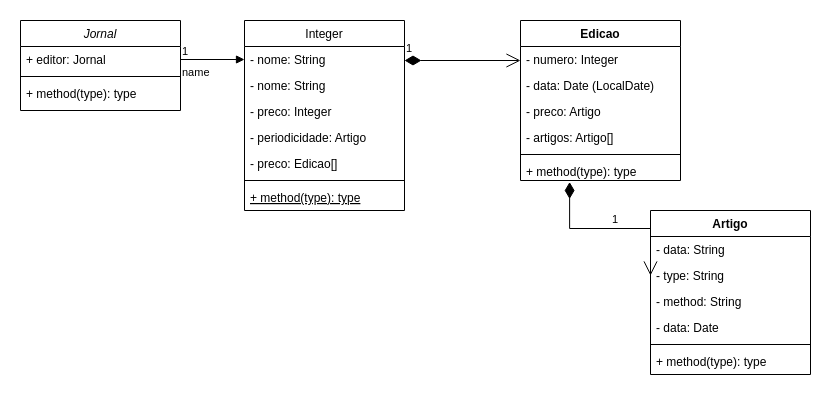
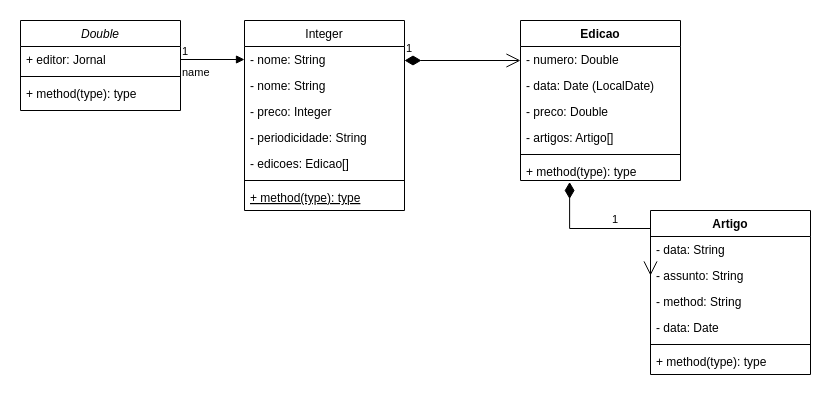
  <mxCell id="0" />
  <mxCell id="1" parent="0" />
- <mxCell id="2" value="Jornal" style="swimlane;fontStyle=2;align=center;verticalAlign=top;childLayout=stackLayout;horizontal=1;startSize=26;horizontalStack=0;resizeParent=1;resizeLast=0;collapsible=1;marginBottom=0;rounded=0;shadow=0;strokeWidth=1;" parent="1" vertex="1"><mxGeometry x="20" y="20" width="160" height="90" as="geometry"><mxRectangle x="230" y="140" width="160" height="26" as="alternateBounds" /></mxGeometry></mxCell>
+ <mxCell id="2" value="Double" style="swimlane;fontStyle=2;align=center;verticalAlign=top;childLayout=stackLayout;horizontal=1;startSize=26;horizontalStack=0;resizeParent=1;resizeLast=0;collapsible=1;marginBottom=0;rounded=0;shadow=0;strokeWidth=1;" parent="1" vertex="1"><mxGeometry x="20" y="20" width="160" height="90" as="geometry"><mxRectangle x="230" y="140" width="160" height="26" as="alternateBounds" /></mxGeometry></mxCell>
  <mxCell id="3" value="+ editor: Jornal" style="text;align=left;verticalAlign=top;spacingLeft=4;spacingRight=4;overflow=hidden;rotatable=0;points=[[0,0.5],[1,0.5]];portConstraint=eastwest;" parent="2" vertex="1"><mxGeometry y="26" width="160" height="26" as="geometry" /></mxCell>
  <mxCell id="4" value="" style="line;html=1;strokeWidth=1;align=left;verticalAlign=middle;spacingTop=-1;spacingLeft=3;spacingRight=3;rotatable=0;labelPosition=right;points=[];portConstraint=eastwest;" parent="2" vertex="1"><mxGeometry y="52" width="160" height="8" as="geometry" /></mxCell>
  <mxCell id="5" value="+ method(type): type" style="text;align=left;verticalAlign=top;spacingLeft=4;spacingRight=4;overflow=hidden;rotatable=0;points=[[0,0.5],[1,0.5]];portConstraint=eastwest;" parent="2" vertex="1"><mxGeometry y="60" width="160" height="26" as="geometry" /></mxCell>
  <mxCell id="6" value="Integer" style="swimlane;fontStyle=0;align=center;verticalAlign=top;childLayout=stackLayout;horizontal=1;startSize=26;horizontalStack=0;resizeParent=1;resizeLast=0;collapsible=1;marginBottom=0;rounded=0;shadow=0;strokeWidth=1;" parent="1" vertex="1"><mxGeometry x="244" y="20" width="160" height="190" as="geometry"><mxRectangle x="130" y="380" width="160" height="26" as="alternateBounds" /></mxGeometry></mxCell>
  <mxCell id="7" value="- nome: String" style="text;align=left;verticalAlign=top;spacingLeft=4;spacingRight=4;overflow=hidden;rotatable=0;points=[[0,0.5],[1,0.5]];portConstraint=eastwest;" vertex="1" parent="6"><mxGeometry y="26" width="160" height="26" as="geometry" /></mxCell>
  <mxCell id="8" value="- nome: String" style="text;align=left;verticalAlign=top;spacingLeft=4;spacingRight=4;overflow=hidden;rotatable=0;points=[[0,0.5],[1,0.5]];portConstraint=eastwest;" parent="6" vertex="1"><mxGeometry y="52" width="160" height="26" as="geometry" /></mxCell>
  <mxCell id="9" value="- preco: Integer" style="text;align=left;verticalAlign=top;spacingLeft=4;spacingRight=4;overflow=hidden;rotatable=0;points=[[0,0.5],[1,0.5]];portConstraint=eastwest;rounded=0;shadow=0;html=0;" parent="6" vertex="1"><mxGeometry y="78" width="160" height="26" as="geometry" /></mxCell>
- <mxCell id="10" value="- periodicidade: Artigo" style="text;align=left;verticalAlign=top;spacingLeft=4;spacingRight=4;overflow=hidden;rotatable=0;points=[[0,0.5],[1,0.5]];portConstraint=eastwest;rounded=0;shadow=0;html=0;" vertex="1" parent="6"><mxGeometry y="104" width="160" height="26" as="geometry" /></mxCell>
- <mxCell id="11" value="- preco: Edicao[]" style="text;align=left;verticalAlign=top;spacingLeft=4;spacingRight=4;overflow=hidden;rotatable=0;points=[[0,0.5],[1,0.5]];portConstraint=eastwest;rounded=0;shadow=0;html=0;" vertex="1" parent="6"><mxGeometry y="130" width="160" height="26" as="geometry" /></mxCell>
+ <mxCell id="10" value="- periodicidade: String" style="text;align=left;verticalAlign=top;spacingLeft=4;spacingRight=4;overflow=hidden;rotatable=0;points=[[0,0.5],[1,0.5]];portConstraint=eastwest;rounded=0;shadow=0;html=0;" vertex="1" parent="6"><mxGeometry y="104" width="160" height="26" as="geometry" /></mxCell>
+ <mxCell id="11" value="- edicoes: Edicao[]" style="text;align=left;verticalAlign=top;spacingLeft=4;spacingRight=4;overflow=hidden;rotatable=0;points=[[0,0.5],[1,0.5]];portConstraint=eastwest;rounded=0;shadow=0;html=0;" vertex="1" parent="6"><mxGeometry y="130" width="160" height="26" as="geometry" /></mxCell>
  <mxCell id="12" value="" style="line;html=1;strokeWidth=1;align=left;verticalAlign=middle;spacingTop=-1;spacingLeft=3;spacingRight=3;rotatable=0;labelPosition=right;points=[];portConstraint=eastwest;" parent="6" vertex="1"><mxGeometry y="156" width="160" height="8" as="geometry" /></mxCell>
  <mxCell id="13" value="+ method(type): type" style="text;align=left;verticalAlign=top;spacingLeft=4;spacingRight=4;overflow=hidden;rotatable=0;points=[[0,0.5],[1,0.5]];portConstraint=eastwest;fontStyle=4" parent="6" vertex="1"><mxGeometry y="164" width="160" height="26" as="geometry" /></mxCell>
  <mxCell id="14" value="Edicao" style="swimlane;fontStyle=1;align=center;verticalAlign=top;childLayout=stackLayout;horizontal=1;startSize=26;horizontalStack=0;resizeParent=1;resizeParentMax=0;resizeLast=0;collapsible=1;marginBottom=0;rounded=0;swimlaneLine=1;" vertex="1" parent="1"><mxGeometry x="520" y="20" width="160" height="160" as="geometry" /></mxCell>
- <mxCell id="15" value="- numero: Integer" style="text;strokeColor=none;fillColor=none;align=left;verticalAlign=top;spacingLeft=4;spacingRight=4;overflow=hidden;rotatable=0;points=[[0,0.5],[1,0.5]];portConstraint=eastwest;" vertex="1" parent="14"><mxGeometry y="26" width="160" height="26" as="geometry" /></mxCell>
+ <mxCell id="15" value="- numero: Double" style="text;strokeColor=none;fillColor=none;align=left;verticalAlign=top;spacingLeft=4;spacingRight=4;overflow=hidden;rotatable=0;points=[[0,0.5],[1,0.5]];portConstraint=eastwest;" vertex="1" parent="14"><mxGeometry y="26" width="160" height="26" as="geometry" /></mxCell>
  <mxCell id="16" value="- data: Date (LocalDate)" style="text;strokeColor=none;fillColor=none;align=left;verticalAlign=top;spacingLeft=4;spacingRight=4;overflow=hidden;rotatable=0;points=[[0,0.5],[1,0.5]];portConstraint=eastwest;" vertex="1" parent="14"><mxGeometry y="52" width="160" height="26" as="geometry" /></mxCell>
- <mxCell id="17" value="- preco: Artigo" style="text;strokeColor=none;fillColor=none;align=left;verticalAlign=top;spacingLeft=4;spacingRight=4;overflow=hidden;rotatable=0;points=[[0,0.5],[1,0.5]];portConstraint=eastwest;" vertex="1" parent="14"><mxGeometry y="78" width="160" height="26" as="geometry" /></mxCell>
+ <mxCell id="17" value="- preco: Double" style="text;strokeColor=none;fillColor=none;align=left;verticalAlign=top;spacingLeft=4;spacingRight=4;overflow=hidden;rotatable=0;points=[[0,0.5],[1,0.5]];portConstraint=eastwest;" vertex="1" parent="14"><mxGeometry y="78" width="160" height="26" as="geometry" /></mxCell>
  <mxCell id="18" value="- artigos: Artigo[]" style="text;strokeColor=none;fillColor=none;align=left;verticalAlign=top;spacingLeft=4;spacingRight=4;overflow=hidden;rotatable=0;points=[[0,0.5],[1,0.5]];portConstraint=eastwest;" vertex="1" parent="14"><mxGeometry y="104" width="160" height="26" as="geometry" /></mxCell>
  <mxCell id="19" value="" style="line;strokeWidth=1;fillColor=none;align=left;verticalAlign=middle;spacingTop=-1;spacingLeft=3;spacingRight=3;rotatable=0;labelPosition=right;points=[];portConstraint=eastwest;" vertex="1" parent="14"><mxGeometry y="130" width="160" height="8" as="geometry" /></mxCell>
  <mxCell id="20" value="+ method(type): type" style="text;strokeColor=none;fillColor=none;align=left;verticalAlign=top;spacingLeft=4;spacingRight=4;overflow=hidden;rotatable=0;points=[[0,0.5],[1,0.5]];portConstraint=eastwest;" vertex="1" parent="14"><mxGeometry y="138" width="160" height="22" as="geometry" /></mxCell>
  <mxCell id="21" value="Artigo" style="swimlane;fontStyle=1;align=center;verticalAlign=top;childLayout=stackLayout;horizontal=1;startSize=26;horizontalStack=0;resizeParent=1;resizeParentMax=0;resizeLast=0;collapsible=1;marginBottom=0;rounded=0;" vertex="1" parent="1"><mxGeometry x="650" y="210" width="160" height="164" as="geometry" /></mxCell>
  <mxCell id="22" value="- data: String" style="text;strokeColor=none;fillColor=none;align=left;verticalAlign=top;spacingLeft=4;spacingRight=4;overflow=hidden;rotatable=0;points=[[0,0.5],[1,0.5]];portConstraint=eastwest;rounded=0;" vertex="1" parent="21"><mxGeometry y="26" width="160" height="26" as="geometry" /></mxCell>
- <mxCell id="23" value="- type: String" style="text;strokeColor=none;fillColor=none;align=left;verticalAlign=top;spacingLeft=4;spacingRight=4;overflow=hidden;rotatable=0;points=[[0,0.5],[1,0.5]];portConstraint=eastwest;rounded=0;" vertex="1" parent="21"><mxGeometry y="52" width="160" height="26" as="geometry" /></mxCell>
+ <mxCell id="23" value="- assunto: String" style="text;strokeColor=none;fillColor=none;align=left;verticalAlign=top;spacingLeft=4;spacingRight=4;overflow=hidden;rotatable=0;points=[[0,0.5],[1,0.5]];portConstraint=eastwest;rounded=0;" vertex="1" parent="21"><mxGeometry y="52" width="160" height="26" as="geometry" /></mxCell>
  <mxCell id="24" value="- method: String" style="text;strokeColor=none;fillColor=none;align=left;verticalAlign=top;spacingLeft=4;spacingRight=4;overflow=hidden;rotatable=0;points=[[0,0.5],[1,0.5]];portConstraint=eastwest;rounded=0;" vertex="1" parent="21"><mxGeometry y="78" width="160" height="26" as="geometry" /></mxCell>
  <mxCell id="25" value="- data: Date" style="text;strokeColor=none;fillColor=none;align=left;verticalAlign=top;spacingLeft=4;spacingRight=4;overflow=hidden;rotatable=0;points=[[0,0.5],[1,0.5]];portConstraint=eastwest;rounded=0;" vertex="1" parent="21"><mxGeometry y="104" width="160" height="26" as="geometry" /></mxCell>
  <mxCell id="26" value="" style="line;strokeWidth=1;fillColor=none;align=left;verticalAlign=middle;spacingTop=-1;spacingLeft=3;spacingRight=3;rotatable=0;labelPosition=right;points=[];portConstraint=eastwest;rounded=0;" vertex="1" parent="21"><mxGeometry y="130" width="160" height="8" as="geometry" /></mxCell>
  <mxCell id="27" value="+ method(type): type" style="text;strokeColor=none;fillColor=none;align=left;verticalAlign=top;spacingLeft=4;spacingRight=4;overflow=hidden;rotatable=0;points=[[0,0.5],[1,0.5]];portConstraint=eastwest;rounded=0;" vertex="1" parent="21"><mxGeometry y="138" width="160" height="26" as="geometry" /></mxCell>
  <mxCell id="28" value="name" style="endArrow=block;endFill=1;html=1;edgeStyle=orthogonalEdgeStyle;align=left;verticalAlign=top;rounded=0;entryX=0;entryY=0.5;entryDx=0;entryDy=0;exitX=1;exitY=0.5;exitDx=0;exitDy=0;" edge="1" parent="1" source="3" target="7"><mxGeometry x="-1" relative="1" as="geometry"><mxPoint x="236" y="48.47" as="sourcePoint" /><mxPoint x="396" y="48.47" as="targetPoint" /></mxGeometry></mxCell>
  <mxCell id="29" value="1" style="edgeLabel;resizable=0;html=1;align=left;verticalAlign=bottom;rounded=0;" connectable="0" vertex="1" parent="28"><mxGeometry x="-1" relative="1" as="geometry" /></mxCell>
  <mxCell id="30" value="1" style="endArrow=open;html=1;endSize=12;startArrow=diamondThin;startSize=14;startFill=1;edgeStyle=orthogonalEdgeStyle;align=left;verticalAlign=bottom;rounded=0;" edge="1" parent="1"><mxGeometry x="-1" y="3" relative="1" as="geometry"><mxPoint x="404" y="60" as="sourcePoint" /><mxPoint x="520" y="60" as="targetPoint" /></mxGeometry></mxCell>
  <mxCell id="31" value="1" style="endArrow=open;html=1;endSize=12;startArrow=diamondThin;startSize=14;startFill=1;align=left;verticalAlign=bottom;rounded=0;entryX=0;entryY=0.5;entryDx=0;entryDy=0;exitX=0.307;exitY=1.069;exitDx=0;exitDy=0;exitPerimeter=0;edgeStyle=elbowEdgeStyle;elbow=vertical;" edge="1" parent="1" source="20" target="23"><mxGeometry relative="1" as="geometry"><mxPoint x="580" y="190" as="sourcePoint" /><mxPoint x="570" y="291" as="targetPoint" /></mxGeometry></mxCell>
